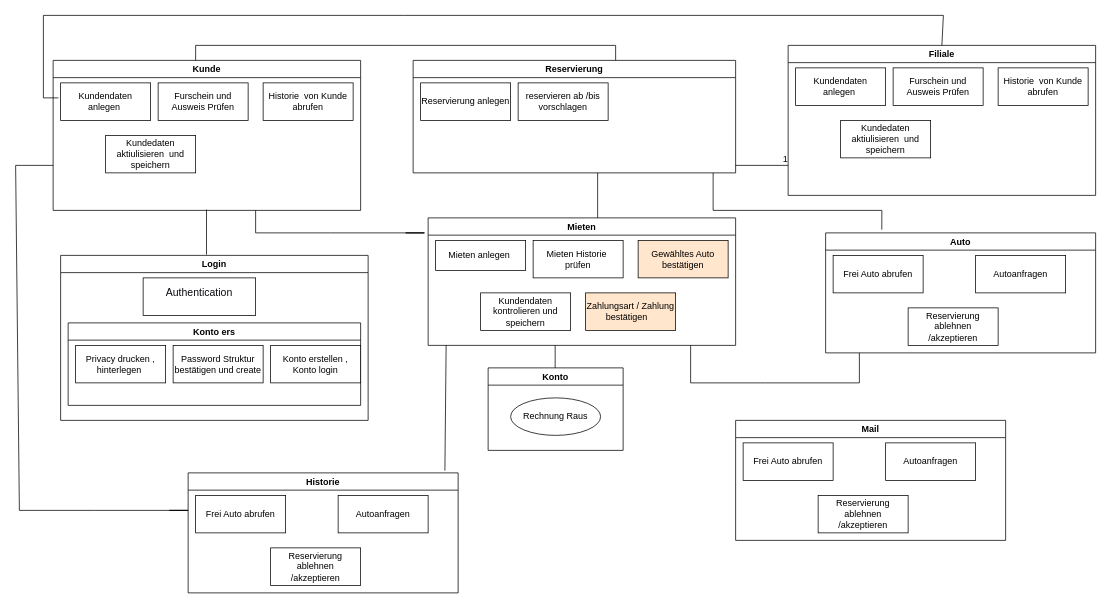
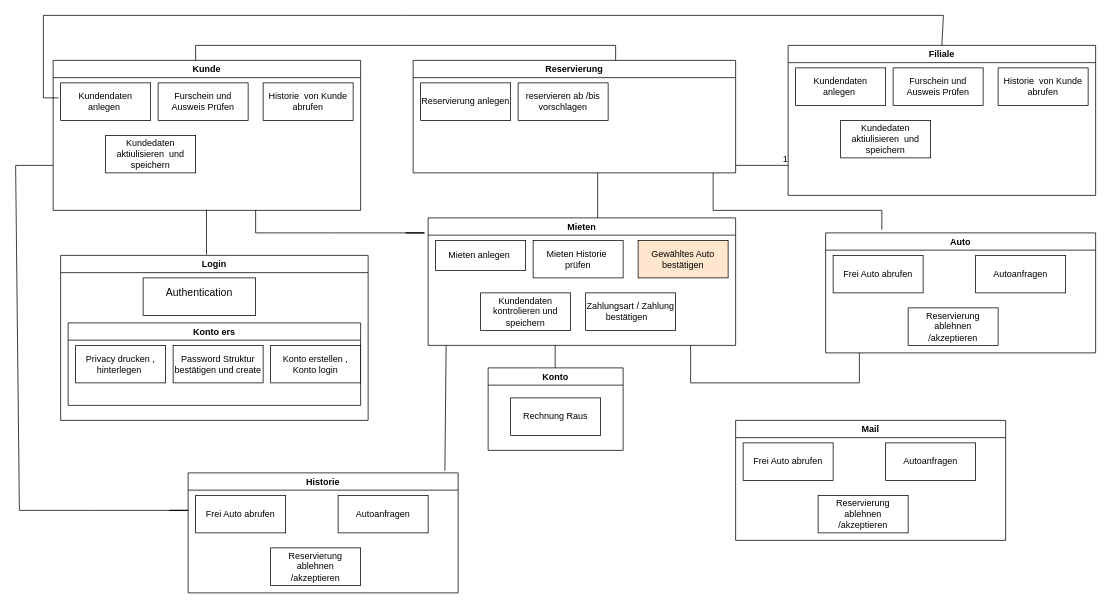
  <mxCell id="0" />
  <mxCell id="1" parent="0" />
  <mxCell id="2" value="Kunde" style="swimlane;" vertex="1" parent="1"><mxGeometry x="70" y="80" width="410" height="200" as="geometry" /></mxCell>
  <mxCell id="3" value="Kundendaten anlegen&amp;nbsp;" style="rounded=0;whiteSpace=wrap;html=1;" vertex="1" parent="2"><mxGeometry x="10" y="30" width="120" height="50" as="geometry" /></mxCell>
  <mxCell id="4" value="Furschein und Ausweis Prüfen" style="rounded=0;whiteSpace=wrap;html=1;" vertex="1" parent="2"><mxGeometry x="140" y="30" width="120" height="50" as="geometry" /></mxCell>
  <mxCell id="5" value="Historie&amp;nbsp; von Kunde abrufen&lt;span style=&quot;color: rgba(0 , 0 , 0 , 0) ; font-family: monospace ; font-size: 0px&quot;&gt;%3CmxGraphModel%3E%3Croot%3E%3CmxCell%20id%3D%220%22%2F%3E%3CmxCell%20id%3D%221%22%20parent%3D%220%22%2F%3E%3CmxCell%20id%3D%222%22%20value%3D%22Kundendaten%20anlegen%26amp%3Bnbsp%3B%22%20style%3D%22rounded%3D0%3BwhiteSpace%3Dwrap%3Bhtml%3D1%3B%22%20vertex%3D%221%22%20parent%3D%221%22%3E%3CmxGeometry%20x%3D%22110%22%20y%3D%22140%22%20width%3D%22120%22%20height%3D%2250%22%20as%3D%22geometry%22%2F%3E%3C%2FmxCell%3E%3C%2Froot%3E%3C%2FmxGraphModel%3E&lt;/span&gt;" style="rounded=0;whiteSpace=wrap;html=1;" vertex="1" parent="2"><mxGeometry x="280" y="30" width="120" height="50" as="geometry" /></mxCell>
  <mxCell id="6" value="Kundedaten aktiulisieren&amp;nbsp; und speichern" style="rounded=0;whiteSpace=wrap;html=1;" vertex="1" parent="2"><mxGeometry x="70" y="100" width="120" height="50" as="geometry" /></mxCell>
  <mxCell id="7" value="Reservierung" style="swimlane;" vertex="1" parent="1"><mxGeometry x="550" y="80" width="430" height="150" as="geometry" /></mxCell>
  <mxCell id="8" value="Reservierung anlegen" style="rounded=0;whiteSpace=wrap;html=1;" vertex="1" parent="7"><mxGeometry x="10" y="30" width="120" height="50" as="geometry" /></mxCell>
  <mxCell id="9" value="reservieren ab /bis vorschlagen" style="rounded=0;whiteSpace=wrap;html=1;" vertex="1" parent="7"><mxGeometry x="140" y="30" width="120" height="50" as="geometry" /></mxCell>
  <mxCell id="10" value="Login" style="swimlane;" vertex="1" parent="1"><mxGeometry x="80" y="340" width="410" height="220" as="geometry" /></mxCell>
  <mxCell id="11" value="&lt;h1 style=&quot;box-sizing: border-box ; border: 0px solid rgb(231 , 232 , 242) ; margin: 0px 0px 0.65em ; font-weight: 500 ; line-height: 1.125em ; color: rgb(9 , 9 , 16) ; font-family: , , , , &amp;#34;blinkmacsystemfont&amp;#34; , &amp;#34;segoe ui&amp;#34; , &amp;#34;roboto&amp;#34; , &amp;#34;helvetica neue&amp;#34; , &amp;#34;arial&amp;#34; , &amp;#34;noto sans&amp;#34; , sans-serif , &amp;#34;apple color emoji&amp;#34; , &amp;#34;segoe ui emoji&amp;#34; , &amp;#34;segoe ui symbol&amp;#34; , &amp;#34;noto color emoji&amp;#34;&quot;&gt;&lt;font style=&quot;font-size: 14px&quot;&gt;Authentication&lt;/font&gt;&lt;/h1&gt;" style="rounded=0;whiteSpace=wrap;html=1;" vertex="1" parent="10"><mxGeometry x="110" y="30" width="150" height="50" as="geometry" /></mxCell>
  <mxCell id="12" value="Konto ers" style="swimlane;" vertex="1" parent="10"><mxGeometry x="10" y="90" width="390" height="110" as="geometry" /></mxCell>
  <mxCell id="13" value="Privacy drucken , hinterlegen&amp;nbsp;" style="rounded=0;whiteSpace=wrap;html=1;" vertex="1" parent="12"><mxGeometry x="10" y="30" width="120" height="50" as="geometry" /></mxCell>
  <mxCell id="14" value="Password Struktur bestätigen und create" style="rounded=0;whiteSpace=wrap;html=1;" vertex="1" parent="12"><mxGeometry x="140" y="30" width="120" height="50" as="geometry" /></mxCell>
  <mxCell id="15" value="Konto erstellen , Konto login" style="rounded=0;whiteSpace=wrap;html=1;" vertex="1" parent="12"><mxGeometry x="270" y="30" width="120" height="50" as="geometry" /></mxCell>
  <mxCell id="16" value="Konto" style="swimlane;" vertex="1" parent="1"><mxGeometry x="650" y="490" width="180" height="110" as="geometry" /></mxCell>
- <mxCell id="17" value="Rechnung Raus" style="ellipse;whiteSpace=wrap;html=1;" vertex="1" parent="16"><mxGeometry x="30" y="40" width="120" height="50" as="geometry" /></mxCell>
+ <mxCell id="17" value="Rechnung Raus" style="rounded=0;whiteSpace=wrap;html=1;" vertex="1" parent="16"><mxGeometry x="30" y="40" width="120" height="50" as="geometry" /></mxCell>
  <mxCell id="18" value="Filiale" style="swimlane;" vertex="1" parent="1"><mxGeometry x="1050" y="60" width="410" height="200" as="geometry" /></mxCell>
  <mxCell id="19" value="Kundendaten anlegen&amp;nbsp;" style="rounded=0;whiteSpace=wrap;html=1;" vertex="1" parent="18"><mxGeometry x="10" y="30" width="120" height="50" as="geometry" /></mxCell>
  <mxCell id="20" value="Furschein und Ausweis Prüfen" style="rounded=0;whiteSpace=wrap;html=1;" vertex="1" parent="18"><mxGeometry x="140" y="30" width="120" height="50" as="geometry" /></mxCell>
  <mxCell id="21" value="Historie&amp;nbsp; von Kunde abrufen&lt;span style=&quot;color: rgba(0 , 0 , 0 , 0) ; font-family: monospace ; font-size: 0px&quot;&gt;%3CmxGraphModel%3E%3Croot%3E%3CmxCell%20id%3D%220%22%2F%3E%3CmxCell%20id%3D%221%22%20parent%3D%220%22%2F%3E%3CmxCell%20id%3D%222%22%20value%3D%22Kundendaten%20anlegen%26amp%3Bnbsp%3B%22%20style%3D%22rounded%3D0%3BwhiteSpace%3Dwrap%3Bhtml%3D1%3B%22%20vertex%3D%221%22%20parent%3D%221%22%3E%3CmxGeometry%20x%3D%22110%22%20y%3D%22140%22%20width%3D%22120%22%20height%3D%2250%22%20as%3D%22geometry%22%2F%3E%3C%2FmxCell%3E%3C%2Froot%3E%3C%2FmxGraphModel%3E&lt;/span&gt;" style="rounded=0;whiteSpace=wrap;html=1;" vertex="1" parent="18"><mxGeometry x="280" y="30" width="120" height="50" as="geometry" /></mxCell>
  <mxCell id="22" value="Kundedaten aktiulisieren&amp;nbsp; und speichern" style="rounded=0;whiteSpace=wrap;html=1;" vertex="1" parent="18"><mxGeometry x="70" y="100" width="120" height="50" as="geometry" /></mxCell>
  <mxCell id="23" value="" style="endArrow=none;html=1;rounded=0;" edge="1" parent="18"><mxGeometry relative="1" as="geometry"><mxPoint x="-70" y="160" as="sourcePoint" /><mxPoint y="160" as="targetPoint" /></mxGeometry></mxCell>
  <mxCell id="24" value="1" style="resizable=0;html=1;align=right;verticalAlign=bottom;" connectable="0" vertex="1" parent="23"><mxGeometry x="1" relative="1" as="geometry" /></mxCell>
  <mxCell id="25" value="Mieten" style="swimlane;" vertex="1" parent="1"><mxGeometry x="570" y="290" width="410" height="170" as="geometry" /></mxCell>
  <mxCell id="26" value="Mieten anlegen&amp;nbsp;" style="rounded=0;whiteSpace=wrap;html=1;" vertex="1" parent="25"><mxGeometry x="10" y="30" width="120" height="40" as="geometry" /></mxCell>
  <mxCell id="27" value="Mieten Historie&amp;nbsp; prüfen" style="rounded=0;whiteSpace=wrap;html=1;" vertex="1" parent="25"><mxGeometry x="140" y="30" width="120" height="50" as="geometry" /></mxCell>
  <mxCell id="28" value="Gewähltes Auto bestätigen" style="rounded=0;whiteSpace=wrap;html=1;fillColor=#ffe6cc;" vertex="1" parent="25"><mxGeometry x="280" y="30" width="120" height="50" as="geometry" /></mxCell>
  <mxCell id="29" value="Kundendaten kontrolieren und speichern" style="rounded=0;whiteSpace=wrap;html=1;" vertex="1" parent="25"><mxGeometry x="70" y="100" width="120" height="50" as="geometry" /></mxCell>
- <mxCell id="30" value="Zahlungsart / Zahlung bestätigen&amp;nbsp; &amp;nbsp;" style="rounded=0;whiteSpace=wrap;html=1;fillColor=#ffe6cc;" vertex="1" parent="25"><mxGeometry x="210" y="100" width="120" height="50" as="geometry" /></mxCell>
+ <mxCell id="30" value="Zahlungsart / Zahlung bestätigen&amp;nbsp; &amp;nbsp;" style="rounded=0;whiteSpace=wrap;html=1;" vertex="1" parent="25"><mxGeometry x="210" y="100" width="120" height="50" as="geometry" /></mxCell>
  <mxCell id="31" value="" style="endArrow=none;html=1;rounded=0;entryX=0.628;entryY=0;entryDx=0;entryDy=0;entryPerimeter=0;" edge="1" parent="1" target="7"><mxGeometry relative="1" as="geometry"><mxPoint x="260" y="80" as="sourcePoint" /><mxPoint x="310" y="50" as="targetPoint" /><Array as="points"><mxPoint x="260" y="60" /><mxPoint x="530" y="60" /><mxPoint x="820" y="60" /></Array></mxGeometry></mxCell>
  <mxCell id="32" value="" style="endArrow=none;html=1;rounded=0;exitX=0;exitY=0.25;exitDx=0;exitDy=0;entryX=0.5;entryY=0;entryDx=0;entryDy=0;" edge="1" parent="1" target="18"><mxGeometry relative="1" as="geometry"><mxPoint x="77" y="130" as="sourcePoint" /><mxPoint x="1260" y="50" as="targetPoint" /><Array as="points"><mxPoint x="57" y="130" /><mxPoint x="57" y="20" /><mxPoint x="537" y="20" /><mxPoint x="1257" y="20" /></Array></mxGeometry></mxCell>
  <mxCell id="33" value="" style="endArrow=none;html=1;rounded=0;" edge="1" parent="1"><mxGeometry relative="1" as="geometry"><mxPoint x="274.5" y="339" as="sourcePoint" /><mxPoint x="274.5" y="279" as="targetPoint" /></mxGeometry></mxCell>
  <mxCell id="34" value="" style="endArrow=none;html=1;rounded=0;" edge="1" parent="1"><mxGeometry relative="1" as="geometry"><mxPoint x="796" y="290" as="sourcePoint" /><mxPoint x="796" y="230" as="targetPoint" /></mxGeometry></mxCell>
  <mxCell id="35" value="" style="endArrow=none;html=1;rounded=0;" edge="1" parent="1"><mxGeometry relative="1" as="geometry"><mxPoint x="739.38" y="490" as="sourcePoint" /><mxPoint x="739.38" y="460" as="targetPoint" /></mxGeometry></mxCell>
  <mxCell id="36" value="Auto" style="swimlane;" vertex="1" parent="1"><mxGeometry x="1100" y="310" width="360" height="160" as="geometry" /></mxCell>
  <mxCell id="37" value="Frei Auto abrufen" style="rounded=0;whiteSpace=wrap;html=1;" vertex="1" parent="36"><mxGeometry x="10" y="30" width="120" height="50" as="geometry" /></mxCell>
  <mxCell id="38" value="Autoanfragen" style="rounded=0;whiteSpace=wrap;html=1;" vertex="1" parent="36"><mxGeometry x="200" y="30" width="120" height="50" as="geometry" /></mxCell>
  <mxCell id="39" value="Reservierung ablehnen /akzeptieren" style="rounded=0;whiteSpace=wrap;html=1;" vertex="1" parent="36"><mxGeometry x="110" y="100" width="120" height="50" as="geometry" /></mxCell>
  <mxCell id="40" value="" style="endArrow=none;html=1;rounded=0;exitX=0.208;exitY=-0.027;exitDx=0;exitDy=0;exitPerimeter=0;" edge="1" parent="1" source="36"><mxGeometry relative="1" as="geometry"><mxPoint x="1180" y="280" as="sourcePoint" /><mxPoint x="950" y="230" as="targetPoint" /><Array as="points"><mxPoint x="1175" y="280" /><mxPoint x="950" y="280" /></Array></mxGeometry></mxCell>
  <mxCell id="41" value="" style="endArrow=none;html=1;rounded=0;" edge="1" parent="1"><mxGeometry relative="1" as="geometry"><mxPoint x="1145" y="470" as="sourcePoint" /><mxPoint x="920" y="460" as="targetPoint" /><Array as="points"><mxPoint x="1145" y="510" /><mxPoint x="1020" y="510" /><mxPoint x="920" y="510" /></Array></mxGeometry></mxCell>
  <mxCell id="42" value="" style="endArrow=none;html=1;rounded=0;" edge="1" parent="1"><mxGeometry relative="1" as="geometry"><mxPoint x="565" y="310" as="sourcePoint" /><mxPoint x="340" y="280" as="targetPoint" /><Array as="points"><mxPoint x="540" y="310" /><mxPoint x="565" y="310" /><mxPoint x="440" y="310" /><mxPoint x="340" y="310" /></Array></mxGeometry></mxCell>
  <mxCell id="43" value="Mail" style="swimlane;" vertex="1" parent="1"><mxGeometry x="980" y="560" width="360" height="160" as="geometry" /></mxCell>
  <mxCell id="44" value="Frei Auto abrufen" style="rounded=0;whiteSpace=wrap;html=1;" vertex="1" parent="43"><mxGeometry x="10" y="30" width="120" height="50" as="geometry" /></mxCell>
  <mxCell id="45" value="Autoanfragen" style="rounded=0;whiteSpace=wrap;html=1;" vertex="1" parent="43"><mxGeometry x="200" y="30" width="120" height="50" as="geometry" /></mxCell>
  <mxCell id="46" value="Reservierung ablehnen /akzeptieren" style="rounded=0;whiteSpace=wrap;html=1;" vertex="1" parent="43"><mxGeometry x="110" y="100" width="120" height="50" as="geometry" /></mxCell>
  <mxCell id="47" value="Historie" style="swimlane;" vertex="1" parent="1"><mxGeometry x="250" y="630" width="360" height="160" as="geometry" /></mxCell>
  <mxCell id="48" value="Frei Auto abrufen" style="rounded=0;whiteSpace=wrap;html=1;" vertex="1" parent="47"><mxGeometry x="10" y="30" width="120" height="50" as="geometry" /></mxCell>
  <mxCell id="49" value="Autoanfragen" style="rounded=0;whiteSpace=wrap;html=1;" vertex="1" parent="47"><mxGeometry x="200" y="30" width="120" height="50" as="geometry" /></mxCell>
  <mxCell id="50" value="Reservierung ablehnen /akzeptieren" style="rounded=0;whiteSpace=wrap;html=1;" vertex="1" parent="47"><mxGeometry x="110" y="100" width="120" height="50" as="geometry" /></mxCell>
  <mxCell id="51" value="" style="endArrow=none;html=1;rounded=0;" edge="1" parent="1"><mxGeometry relative="1" as="geometry"><mxPoint x="250" y="680" as="sourcePoint" /><mxPoint x="70" y="220" as="targetPoint" /><Array as="points"><mxPoint x="225" y="680" /><mxPoint x="250" y="680" /><mxPoint x="125" y="680" /><mxPoint x="25" y="680" /><mxPoint x="20" y="220" /></Array></mxGeometry></mxCell>
  <mxCell id="52" value="" style="endArrow=none;html=1;rounded=0;exitX=0.951;exitY=-0.019;exitDx=0;exitDy=0;exitPerimeter=0;" edge="1" parent="1" source="47"><mxGeometry relative="1" as="geometry"><mxPoint x="594" y="620" as="sourcePoint" /><mxPoint x="594" y="460" as="targetPoint" /></mxGeometry></mxCell>
